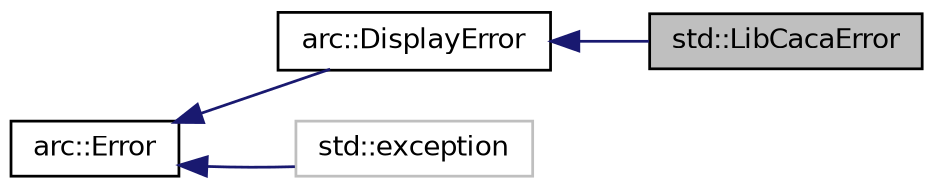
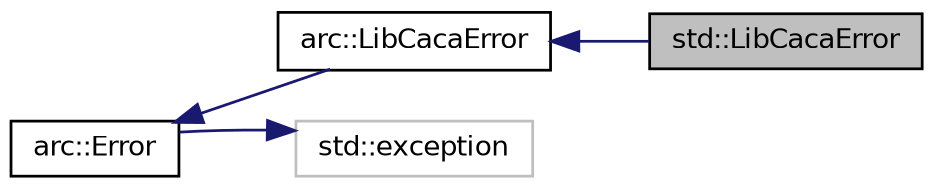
  digraph {
    rankdir=LR
    node [color=black fillcolor=white fontname=Helvetica fontsize=10 shape=record style=filled]
    edge [color=midnightblue dir=back fontname=Helvetica fontsize=10 labelfontname=Helvetica labelfontsize=10 style=solid]
    n1 [fillcolor=grey75 fontcolor=black height=0.2 label="std::LibCacaError" width=0.4]
-   n2 [height=0.2 label="arc::DisplayError" width=0.4]
+   n2 [height=0.2 label="arc::LibCacaError" width=0.4]
    n3 [height=0.2 label="arc::Error" width=0.4]
    n4 [color=grey75 height=0.2 label="std::exception" width=0.4]
    n2 -> n1
    n3 -> n2
-   n3 -> n4
+   n4 -> n3
  }
